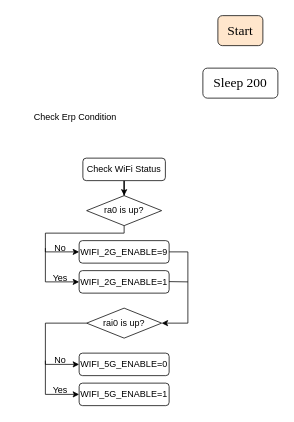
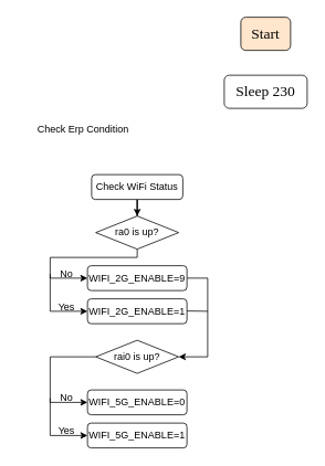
  <mxCell id="0" />
  <mxCell id="1" parent="0" />
  <mxCell id="2" value="&lt;font style=&quot;font-size: 18px;&quot; face=&quot;Times New Roman&quot;&gt;Start&lt;/font&gt;" style="rounded=1;whiteSpace=wrap;html=1;fillColor=#ffe6cc;" vertex="1" parent="1"><mxGeometry x="290" y="20" width="60" height="40" as="geometry" /></mxCell>
- <mxCell id="3" value="&lt;font style=&quot;font-size: 18px;&quot; face=&quot;Times New Roman&quot;&gt;Sleep 200&lt;/font&gt;" style="rounded=1;whiteSpace=wrap;html=1;" vertex="1" parent="1"><mxGeometry x="270" y="90" width="100" height="40" as="geometry" /></mxCell>
+ <mxCell id="3" value="&lt;font style=&quot;font-size: 18px;&quot; face=&quot;Times New Roman&quot;&gt;Sleep 230&lt;/font&gt;" style="rounded=1;whiteSpace=wrap;html=1;" vertex="1" parent="1"><mxGeometry x="270" y="90" width="100" height="40" as="geometry" /></mxCell>
  <mxCell id="4" value="Check Erp Condition" style="text;html=1;strokeColor=none;fillColor=none;align=center;verticalAlign=middle;whiteSpace=wrap;rounded=0;" vertex="1" parent="1"><mxGeometry x="20" y="140" width="160" height="30" as="geometry" /></mxCell>
  <mxCell id="5" style="edgeStyle=orthogonalEdgeStyle;rounded=0;orthogonalLoop=1;jettySize=auto;html=1;exitX=0.5;exitY=1;exitDx=0;exitDy=0;" edge="1" parent="1" source="6" target="8"><mxGeometry relative="1" as="geometry" /></mxCell>
  <mxCell id="6" value="Check WiFi Status" style="rounded=1;whiteSpace=wrap;html=1;" vertex="1" parent="1"><mxGeometry x="110" y="210" width="110" height="30" as="geometry" /></mxCell>
  <mxCell id="7" style="edgeStyle=orthogonalEdgeStyle;rounded=0;orthogonalLoop=1;jettySize=auto;html=1;exitX=0.5;exitY=1;exitDx=0;exitDy=0;entryX=0;entryY=0.5;entryDx=0;entryDy=0;" edge="1" parent="1" source="8" target="10"><mxGeometry relative="1" as="geometry"><Array as="points"><mxPoint x="165" y="310" /><mxPoint x="60" y="310" /><mxPoint x="60" y="335" /></Array></mxGeometry></mxCell>
  <mxCell id="8" value="ra0 is up?" style="rhombus;whiteSpace=wrap;html=1;" vertex="1" parent="1"><mxGeometry x="115" y="260" width="100" height="40" as="geometry" /></mxCell>
  <mxCell id="9" style="edgeStyle=orthogonalEdgeStyle;rounded=0;orthogonalLoop=1;jettySize=auto;html=1;entryX=1;entryY=0.5;entryDx=0;entryDy=0;" edge="1" parent="1" source="10" target="13"><mxGeometry relative="1" as="geometry"><Array as="points"><mxPoint x="250" y="335" /><mxPoint x="250" y="430" /></Array></mxGeometry></mxCell>
  <mxCell id="10" value="WIFI_2G_ENABLE=9" style="rounded=1;whiteSpace=wrap;html=1;" vertex="1" parent="1"><mxGeometry x="105" y="320" width="120" height="30" as="geometry" /></mxCell>
  <mxCell id="11" value="WIFI_2G_ENABLE=1" style="rounded=1;whiteSpace=wrap;html=1;" vertex="1" parent="1"><mxGeometry x="105" y="360" width="120" height="30" as="geometry" /></mxCell>
  <mxCell id="12" style="edgeStyle=orthogonalEdgeStyle;rounded=0;orthogonalLoop=1;jettySize=auto;html=1;exitX=0;exitY=0.5;exitDx=0;exitDy=0;entryX=0;entryY=0.5;entryDx=0;entryDy=0;" edge="1" parent="1" source="13" target="14"><mxGeometry relative="1" as="geometry"><Array as="points"><mxPoint x="60" y="430" /><mxPoint x="60" y="485" /></Array></mxGeometry></mxCell>
  <mxCell id="13" value="rai0 is up?" style="rhombus;whiteSpace=wrap;html=1;" vertex="1" parent="1"><mxGeometry x="115" y="410" width="100" height="40" as="geometry" /></mxCell>
  <mxCell id="14" value="WIFI_5G_ENABLE=0" style="rounded=1;whiteSpace=wrap;html=1;" vertex="1" parent="1"><mxGeometry x="105" y="470" width="120" height="30" as="geometry" /></mxCell>
  <mxCell id="15" value="WIFI_5G_ENABLE=1" style="rounded=1;whiteSpace=wrap;html=1;" vertex="1" parent="1"><mxGeometry x="105" y="510" width="120" height="30" as="geometry" /></mxCell>
  <mxCell id="16" value="" style="endArrow=none;html=1;rounded=0;" edge="1" parent="1"><mxGeometry width="50" height="50" relative="1" as="geometry"><mxPoint x="60" y="375" as="sourcePoint" /><mxPoint x="60" y="330" as="targetPoint" /></mxGeometry></mxCell>
  <mxCell id="17" value="" style="endArrow=classic;html=1;rounded=0;entryX=0;entryY=0.5;entryDx=0;entryDy=0;" edge="1" parent="1" target="11"><mxGeometry width="50" height="50" relative="1" as="geometry"><mxPoint x="60" y="375" as="sourcePoint" /><mxPoint x="100" y="380" as="targetPoint" /></mxGeometry></mxCell>
  <mxCell id="18" value="Yes" style="text;html=1;strokeColor=none;fillColor=none;align=center;verticalAlign=middle;whiteSpace=wrap;rounded=0;" vertex="1" parent="1"><mxGeometry x="60" y="360" width="40" height="20" as="geometry" /></mxCell>
  <mxCell id="19" value="No" style="text;html=1;strokeColor=none;fillColor=none;align=center;verticalAlign=middle;whiteSpace=wrap;rounded=0;" vertex="1" parent="1"><mxGeometry x="60" y="320" width="40" height="20" as="geometry" /></mxCell>
  <mxCell id="20" value="" style="endArrow=none;html=1;rounded=0;" edge="1" parent="1"><mxGeometry width="50" height="50" relative="1" as="geometry"><mxPoint x="225" y="374.66" as="sourcePoint" /><mxPoint x="250" y="375" as="targetPoint" /></mxGeometry></mxCell>
  <mxCell id="21" value="" style="endArrow=none;html=1;rounded=0;" edge="1" parent="1"><mxGeometry width="50" height="50" relative="1" as="geometry"><mxPoint x="60" y="525" as="sourcePoint" /><mxPoint x="60" y="480" as="targetPoint" /></mxGeometry></mxCell>
  <mxCell id="22" value="" style="endArrow=classic;html=1;rounded=0;entryX=0;entryY=0.5;entryDx=0;entryDy=0;" edge="1" parent="1"><mxGeometry width="50" height="50" relative="1" as="geometry"><mxPoint x="60" y="525" as="sourcePoint" /><mxPoint x="105" y="525" as="targetPoint" /></mxGeometry></mxCell>
  <mxCell id="23" value="Yes" style="text;html=1;strokeColor=none;fillColor=none;align=center;verticalAlign=middle;whiteSpace=wrap;rounded=0;" vertex="1" parent="1"><mxGeometry x="60" y="510" width="40" height="20" as="geometry" /></mxCell>
  <mxCell id="24" value="No" style="text;html=1;strokeColor=none;fillColor=none;align=center;verticalAlign=middle;whiteSpace=wrap;rounded=0;" vertex="1" parent="1"><mxGeometry x="60" y="470" width="40" height="20" as="geometry" /></mxCell>
